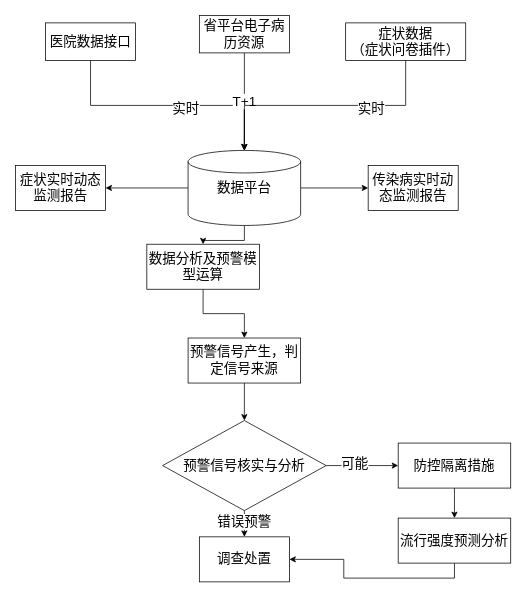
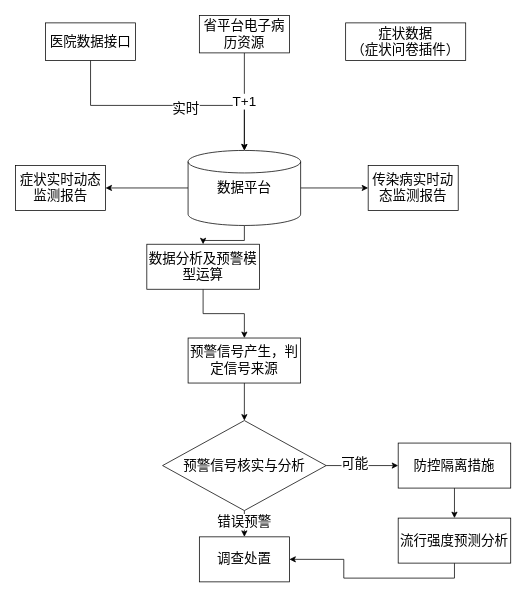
  <mxCell id="0" />
  <mxCell id="1" parent="0" />
  <mxCell id="2" style="edgeStyle=orthogonalEdgeStyle;rounded=0;orthogonalLoop=1;jettySize=auto;html=1;exitX=0.5;exitY=1;exitDx=0;exitDy=0;fontSize=18;" edge="1" parent="1" source="4" target="13"><mxGeometry relative="1" as="geometry" /></mxCell>
  <mxCell id="3" value="实时" style="edgeLabel;html=1;align=center;verticalAlign=middle;resizable=0;points=[];fontSize=18;" vertex="1" connectable="0" parent="2"><mxGeometry x="0.143" y="-3" relative="1" as="geometry"><mxPoint as="offset" /></mxGeometry></mxCell>
  <mxCell id="4" value="医院数据接口" style="rounded=0;whiteSpace=wrap;html=1;fontSize=18;" vertex="1" parent="1"><mxGeometry x="60" y="30" width="120" height="50" as="geometry" /></mxCell>
  <mxCell id="5" value="T+1" style="edgeStyle=orthogonalEdgeStyle;rounded=0;orthogonalLoop=1;jettySize=auto;html=1;exitX=0.5;exitY=1;exitDx=0;exitDy=0;fontSize=18;" edge="1" parent="1" source="6" target="13"><mxGeometry relative="1" as="geometry" /></mxCell>
  <mxCell id="6" value="省平台电子病历资源" style="rounded=0;whiteSpace=wrap;html=1;fontSize=18;" vertex="1" parent="1"><mxGeometry x="265" y="20" width="120" height="50" as="geometry" /></mxCell>
- <mxCell id="7" style="edgeStyle=orthogonalEdgeStyle;rounded=0;orthogonalLoop=1;jettySize=auto;html=1;exitX=0.5;exitY=1;exitDx=0;exitDy=0;fontSize=18;" edge="1" parent="1" source="9" target="13"><mxGeometry relative="1" as="geometry" /></mxCell>
- <mxCell id="8" value="实时" style="edgeLabel;html=1;align=center;verticalAlign=middle;resizable=0;points=[];fontSize=18;" vertex="1" connectable="0" parent="7"><mxGeometry x="-0.36" y="4" relative="1" as="geometry"><mxPoint as="offset" /></mxGeometry></mxCell>
  <mxCell id="9" value="症状数据&lt;br&gt;（症状问卷插件）" style="rounded=0;whiteSpace=wrap;html=1;fontSize=18;" vertex="1" parent="1"><mxGeometry x="460" y="30" width="160" height="50" as="geometry" /></mxCell>
  <mxCell id="10" style="edgeStyle=orthogonalEdgeStyle;rounded=0;orthogonalLoop=1;jettySize=auto;html=1;fontSize=18;" edge="1" parent="1" source="13" target="16"><mxGeometry relative="1" as="geometry" /></mxCell>
  <mxCell id="11" style="edgeStyle=orthogonalEdgeStyle;rounded=0;orthogonalLoop=1;jettySize=auto;html=1;fontSize=18;" edge="1" parent="1" source="13" target="17"><mxGeometry relative="1" as="geometry" /></mxCell>
  <mxCell id="12" style="edgeStyle=orthogonalEdgeStyle;rounded=0;orthogonalLoop=1;jettySize=auto;html=1;fontSize=18;" edge="1" parent="1" source="13" target="15"><mxGeometry relative="1" as="geometry" /></mxCell>
  <mxCell id="13" value="数据平台" style="shape=cylinder2;whiteSpace=wrap;html=1;boundedLbl=1;backgroundOutline=1;size=15;fontSize=18;" vertex="1" parent="1"><mxGeometry x="250" y="200" width="150" height="100" as="geometry" /></mxCell>
  <mxCell id="14" style="edgeStyle=orthogonalEdgeStyle;rounded=0;orthogonalLoop=1;jettySize=auto;html=1;exitX=0.5;exitY=1;exitDx=0;exitDy=0;fontSize=18;" edge="1" parent="1" source="15" target="19"><mxGeometry relative="1" as="geometry" /></mxCell>
  <mxCell id="15" value="数据分析及预警模型运算" style="rounded=0;whiteSpace=wrap;html=1;fontSize=18;" vertex="1" parent="1"><mxGeometry x="195" y="325" width="150" height="60" as="geometry" /></mxCell>
  <mxCell id="16" value="症状实时动态监测报告" style="rounded=0;whiteSpace=wrap;html=1;fontSize=18;" vertex="1" parent="1"><mxGeometry x="20" y="220" width="120" height="60" as="geometry" /></mxCell>
  <mxCell id="17" value="传染病实时动态监测报告" style="rounded=0;whiteSpace=wrap;html=1;fontSize=18;" vertex="1" parent="1"><mxGeometry x="490" y="220" width="120" height="60" as="geometry" /></mxCell>
  <mxCell id="18" style="edgeStyle=orthogonalEdgeStyle;rounded=0;orthogonalLoop=1;jettySize=auto;html=1;exitX=0.5;exitY=1;exitDx=0;exitDy=0;entryX=0.5;entryY=0;entryDx=0;entryDy=0;fontSize=18;" edge="1" parent="1" source="19" target="25"><mxGeometry relative="1" as="geometry" /></mxCell>
  <mxCell id="19" value="预警信号产生，判定信号来源" style="rounded=0;whiteSpace=wrap;html=1;fontSize=18;" vertex="1" parent="1"><mxGeometry x="250" y="450" width="150" height="60" as="geometry" /></mxCell>
  <mxCell id="20" value="调查处置" style="rounded=0;whiteSpace=wrap;html=1;fontSize=18;" vertex="1" parent="1"><mxGeometry x="265" y="715" width="120" height="60" as="geometry" /></mxCell>
  <mxCell id="21" style="edgeStyle=orthogonalEdgeStyle;rounded=0;orthogonalLoop=1;jettySize=auto;html=1;exitX=0.5;exitY=1;exitDx=0;exitDy=0;entryX=0.5;entryY=0;entryDx=0;entryDy=0;fontSize=18;" edge="1" parent="1" source="25" target="20"><mxGeometry relative="1" as="geometry" /></mxCell>
  <mxCell id="22" value="错误预警" style="edgeLabel;html=1;align=center;verticalAlign=middle;resizable=0;points=[];fontSize=18;" vertex="1" connectable="0" parent="21"><mxGeometry x="-0.222" y="-1" relative="1" as="geometry"><mxPoint as="offset" /></mxGeometry></mxCell>
  <mxCell id="23" style="edgeStyle=orthogonalEdgeStyle;rounded=0;orthogonalLoop=1;jettySize=auto;html=1;exitX=1;exitY=0.5;exitDx=0;exitDy=0;entryX=0;entryY=0.5;entryDx=0;entryDy=0;fontSize=18;" edge="1" parent="1" source="25" target="27"><mxGeometry relative="1" as="geometry" /></mxCell>
  <mxCell id="24" value="可能" style="edgeLabel;html=1;align=center;verticalAlign=middle;resizable=0;points=[];fontSize=18;" vertex="1" connectable="0" parent="23"><mxGeometry x="-0.229" y="3" relative="1" as="geometry"><mxPoint as="offset" /></mxGeometry></mxCell>
  <mxCell id="25" value="&lt;span&gt;预警信号核实与分析&lt;/span&gt;" style="rhombus;whiteSpace=wrap;html=1;fontSize=18;" vertex="1" parent="1"><mxGeometry x="216" y="560" width="218" height="120" as="geometry" /></mxCell>
  <mxCell id="26" style="edgeStyle=orthogonalEdgeStyle;rounded=0;orthogonalLoop=1;jettySize=auto;html=1;exitX=0.5;exitY=1;exitDx=0;exitDy=0;entryX=0.5;entryY=0;entryDx=0;entryDy=0;fontSize=18;" edge="1" parent="1" source="27" target="29"><mxGeometry relative="1" as="geometry" /></mxCell>
  <mxCell id="27" value="防控隔离措施" style="rounded=0;whiteSpace=wrap;html=1;fontSize=18;" vertex="1" parent="1"><mxGeometry x="530" y="590" width="150" height="60" as="geometry" /></mxCell>
  <mxCell id="28" style="edgeStyle=orthogonalEdgeStyle;rounded=0;orthogonalLoop=1;jettySize=auto;html=1;exitX=0.5;exitY=1;exitDx=0;exitDy=0;entryX=1;entryY=0.5;entryDx=0;entryDy=0;fontSize=18;" edge="1" parent="1" source="29" target="20"><mxGeometry relative="1" as="geometry" /></mxCell>
  <mxCell id="29" value="流行强度预测分析" style="rounded=0;whiteSpace=wrap;html=1;fontSize=18;" vertex="1" parent="1"><mxGeometry x="530" y="690" width="150" height="60" as="geometry" /></mxCell>
